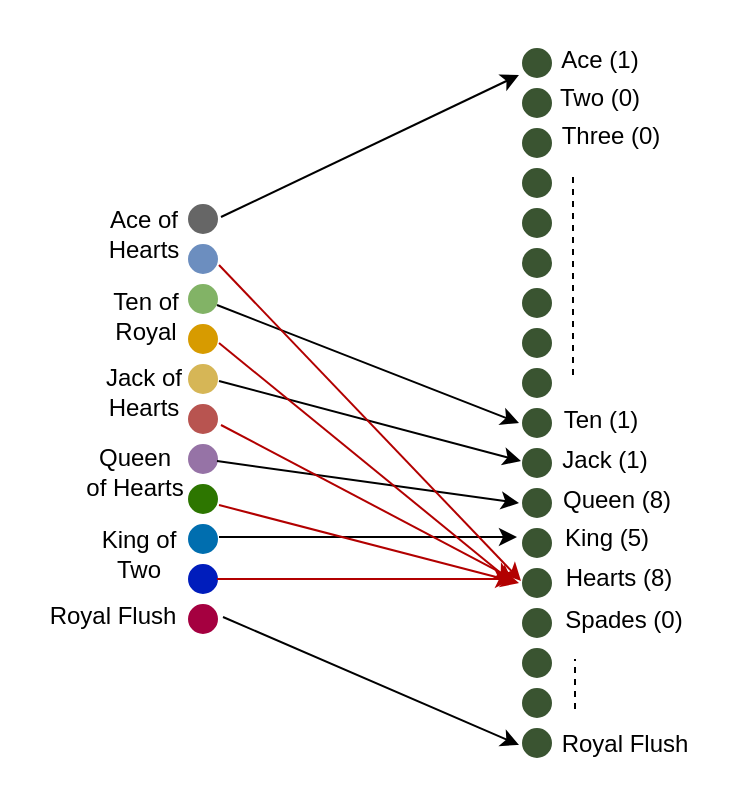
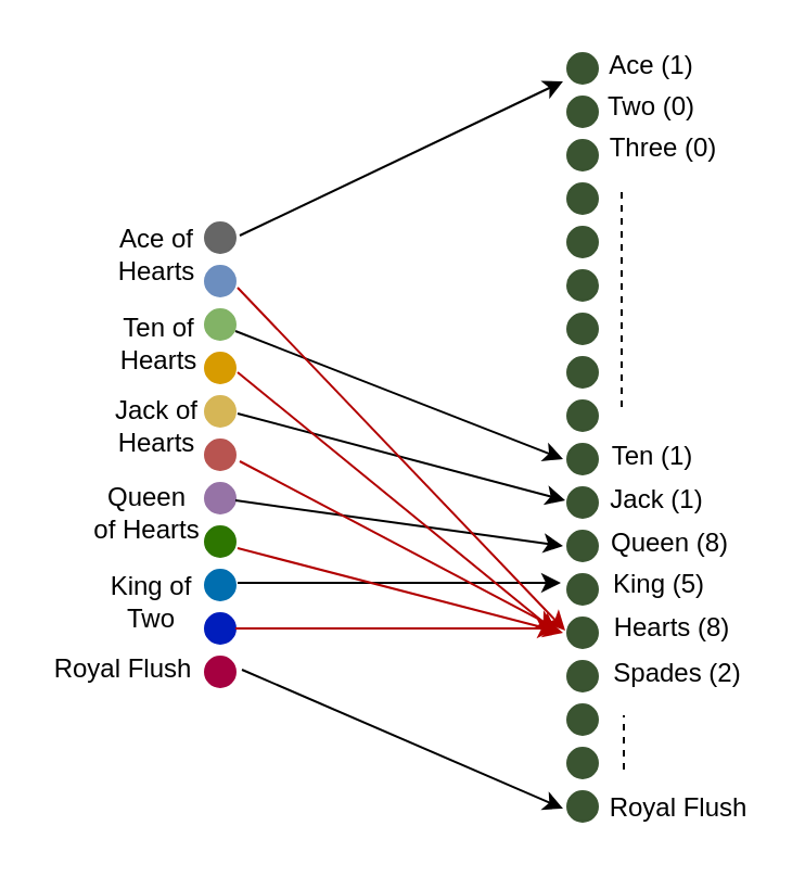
  <mxCell id="0" />
  <mxCell id="1" parent="0" />
  <mxCell id="2" value="" style="html=1;verticalAlign=bottom;startArrow=circle;startFill=1;endArrow=none;startSize=6;endSize=8;fillColor=#f5f5f5;strokeColor=#666666;endFill=0;" edge="1" parent="1"><mxGeometry width="80" relative="1" as="geometry"><mxPoint x="93" y="109" as="sourcePoint" /><mxPoint x="100" y="109" as="targetPoint" /></mxGeometry></mxCell>
  <mxCell id="3" value="" style="html=1;verticalAlign=bottom;startArrow=circle;startFill=1;endArrow=none;startSize=6;endSize=8;fillColor=#dae8fc;strokeColor=#6c8ebf;endFill=0;" edge="1" parent="1"><mxGeometry width="80" relative="1" as="geometry"><mxPoint x="93" y="129" as="sourcePoint" /><mxPoint x="105" y="129" as="targetPoint" /></mxGeometry></mxCell>
  <mxCell id="4" value="" style="html=1;verticalAlign=bottom;startArrow=circle;startFill=1;endArrow=none;startSize=6;endSize=8;fillColor=#d5e8d4;strokeColor=#82b366;endFill=0;" edge="1" parent="1"><mxGeometry width="80" relative="1" as="geometry"><mxPoint x="93" y="149" as="sourcePoint" /><mxPoint x="101" y="149" as="targetPoint" /></mxGeometry></mxCell>
  <mxCell id="5" value="" style="html=1;verticalAlign=bottom;startArrow=circle;startFill=1;endArrow=none;startSize=6;endSize=8;fillColor=#ffe6cc;strokeColor=#d79b00;endFill=0;" edge="1" parent="1"><mxGeometry width="80" relative="1" as="geometry"><mxPoint x="93" y="169" as="sourcePoint" /><mxPoint x="106" y="169" as="targetPoint" /></mxGeometry></mxCell>
  <mxCell id="6" value="" style="html=1;verticalAlign=bottom;startArrow=circle;startFill=1;endArrow=none;startSize=6;endSize=8;fillColor=#fff2cc;strokeColor=#d6b656;endFill=0;" edge="1" parent="1"><mxGeometry width="80" relative="1" as="geometry"><mxPoint x="93" y="189" as="sourcePoint" /><mxPoint x="101" y="189" as="targetPoint" /></mxGeometry></mxCell>
  <mxCell id="7" value="" style="html=1;verticalAlign=bottom;startArrow=circle;startFill=1;endArrow=none;startSize=6;endSize=8;fillColor=#f8cecc;strokeColor=#b85450;endFill=0;" edge="1" parent="1"><mxGeometry width="80" relative="1" as="geometry"><mxPoint x="93" y="209" as="sourcePoint" /><mxPoint x="105" y="209" as="targetPoint" /></mxGeometry></mxCell>
  <mxCell id="8" value="" style="html=1;verticalAlign=bottom;startArrow=circle;startFill=1;endArrow=none;startSize=6;endSize=8;fillColor=#e1d5e7;strokeColor=#9673a6;endFill=0;" edge="1" parent="1"><mxGeometry width="80" relative="1" as="geometry"><mxPoint x="93" y="229" as="sourcePoint" /><mxPoint x="104" y="229" as="targetPoint" /></mxGeometry></mxCell>
  <mxCell id="9" value="" style="html=1;verticalAlign=bottom;startArrow=circle;startFill=1;endArrow=none;startSize=6;endSize=8;fillColor=#60a917;strokeColor=#2D7600;endFill=0;" edge="1" parent="1"><mxGeometry width="80" relative="1" as="geometry"><mxPoint x="93" y="249" as="sourcePoint" /><mxPoint x="106" y="249" as="targetPoint" /></mxGeometry></mxCell>
  <mxCell id="10" value="" style="html=1;verticalAlign=bottom;startArrow=circle;startFill=1;endArrow=none;startSize=6;endSize=8;fillColor=#1ba1e2;strokeColor=#006EAF;endFill=0;" edge="1" parent="1"><mxGeometry width="80" relative="1" as="geometry"><mxPoint x="93" y="269" as="sourcePoint" /><mxPoint x="102" y="269" as="targetPoint" /></mxGeometry></mxCell>
  <mxCell id="11" value="" style="html=1;verticalAlign=bottom;startArrow=circle;startFill=1;endArrow=none;startSize=6;endSize=8;fillColor=#0050ef;strokeColor=#001DBC;endFill=0;" edge="1" parent="1"><mxGeometry width="80" relative="1" as="geometry"><mxPoint x="93" y="289" as="sourcePoint" /><mxPoint x="104" y="289" as="targetPoint" /></mxGeometry></mxCell>
  <mxCell id="12" value="" style="html=1;verticalAlign=bottom;startArrow=circle;startFill=1;endArrow=none;startSize=6;endSize=8;fillColor=#d80073;strokeColor=#A50040;endFill=0;" edge="1" parent="1"><mxGeometry width="80" relative="1" as="geometry"><mxPoint x="93" y="309" as="sourcePoint" /><mxPoint x="103" y="309" as="targetPoint" /></mxGeometry></mxCell>
  <mxCell id="13" value="" style="html=1;verticalAlign=bottom;startArrow=circle;startFill=1;endArrow=circle;fillColor=#6d8764;strokeColor=#3A5431;endFill=1;dashed=1;dashPattern=1 4;endSize=6;startSize=0;targetPerimeterSpacing=0;" edge="1" parent="1"><mxGeometry width="80" relative="1" as="geometry"><mxPoint x="266" y="31" as="sourcePoint" /><mxPoint x="276" y="31" as="targetPoint" /></mxGeometry></mxCell>
  <mxCell id="14" value="" style="html=1;verticalAlign=bottom;startArrow=circle;startFill=1;endArrow=circle;fillColor=#6d8764;strokeColor=#3A5431;endFill=1;dashed=1;dashPattern=1 4;endSize=6;startSize=0;targetPerimeterSpacing=0;" edge="1" parent="1"><mxGeometry width="80" relative="1" as="geometry"><mxPoint x="266" y="51" as="sourcePoint" /><mxPoint x="276" y="51" as="targetPoint" /></mxGeometry></mxCell>
  <mxCell id="15" value="" style="html=1;verticalAlign=bottom;startArrow=circle;startFill=1;endArrow=circle;fillColor=#6d8764;strokeColor=#3A5431;endFill=1;dashed=1;dashPattern=1 4;endSize=6;startSize=0;targetPerimeterSpacing=0;" edge="1" parent="1"><mxGeometry width="80" relative="1" as="geometry"><mxPoint x="266" y="71" as="sourcePoint" /><mxPoint x="276" y="71" as="targetPoint" /></mxGeometry></mxCell>
  <mxCell id="16" value="" style="html=1;verticalAlign=bottom;startArrow=circle;startFill=1;endArrow=circle;fillColor=#6d8764;strokeColor=#3A5431;endFill=1;dashed=1;dashPattern=1 4;endSize=6;startSize=0;targetPerimeterSpacing=0;" edge="1" parent="1"><mxGeometry width="80" relative="1" as="geometry"><mxPoint x="266" y="91" as="sourcePoint" /><mxPoint x="276" y="91" as="targetPoint" /></mxGeometry></mxCell>
  <mxCell id="17" value="" style="html=1;verticalAlign=bottom;startArrow=circle;startFill=1;endArrow=circle;fillColor=#6d8764;strokeColor=#3A5431;endFill=1;dashed=1;dashPattern=1 4;endSize=6;startSize=0;targetPerimeterSpacing=0;" edge="1" parent="1"><mxGeometry width="80" relative="1" as="geometry"><mxPoint x="266" y="111" as="sourcePoint" /><mxPoint x="276" y="111" as="targetPoint" /></mxGeometry></mxCell>
  <mxCell id="18" value="" style="html=1;verticalAlign=bottom;startArrow=circle;startFill=1;endArrow=circle;fillColor=#6d8764;strokeColor=#3A5431;endFill=1;dashed=1;dashPattern=1 4;endSize=6;startSize=0;targetPerimeterSpacing=0;" edge="1" parent="1"><mxGeometry width="80" relative="1" as="geometry"><mxPoint x="266" y="131" as="sourcePoint" /><mxPoint x="276" y="131" as="targetPoint" /></mxGeometry></mxCell>
  <mxCell id="19" value="" style="html=1;verticalAlign=bottom;startArrow=circle;startFill=1;endArrow=circle;fillColor=#6d8764;strokeColor=#3A5431;endFill=1;dashed=1;dashPattern=1 4;endSize=6;startSize=0;targetPerimeterSpacing=0;" edge="1" parent="1"><mxGeometry width="80" relative="1" as="geometry"><mxPoint x="266" y="151" as="sourcePoint" /><mxPoint x="276" y="151" as="targetPoint" /></mxGeometry></mxCell>
  <mxCell id="20" value="" style="html=1;verticalAlign=bottom;startArrow=circle;startFill=1;endArrow=circle;fillColor=#6d8764;strokeColor=#3A5431;endFill=1;dashed=1;dashPattern=1 4;endSize=6;startSize=0;targetPerimeterSpacing=0;" edge="1" parent="1"><mxGeometry width="80" relative="1" as="geometry"><mxPoint x="266" y="171" as="sourcePoint" /><mxPoint x="276" y="171" as="targetPoint" /></mxGeometry></mxCell>
  <mxCell id="21" value="" style="html=1;verticalAlign=bottom;startArrow=circle;startFill=1;endArrow=circle;fillColor=#6d8764;strokeColor=#3A5431;endFill=1;dashed=1;dashPattern=1 4;endSize=6;startSize=0;targetPerimeterSpacing=0;" edge="1" parent="1"><mxGeometry width="80" relative="1" as="geometry"><mxPoint x="266" y="191" as="sourcePoint" /><mxPoint x="276" y="191" as="targetPoint" /></mxGeometry></mxCell>
  <mxCell id="22" value="" style="html=1;verticalAlign=bottom;startArrow=circle;startFill=1;endArrow=circle;fillColor=#6d8764;strokeColor=#3A5431;endFill=1;dashed=1;dashPattern=1 4;endSize=6;startSize=0;targetPerimeterSpacing=0;" edge="1" parent="1"><mxGeometry width="80" relative="1" as="geometry"><mxPoint x="266" y="211" as="sourcePoint" /><mxPoint x="276" y="211" as="targetPoint" /></mxGeometry></mxCell>
  <mxCell id="23" value="" style="html=1;verticalAlign=bottom;startArrow=circle;startFill=1;endArrow=circle;fillColor=#6d8764;strokeColor=#3A5431;endFill=1;dashed=1;dashPattern=1 4;endSize=6;startSize=0;targetPerimeterSpacing=0;" edge="1" parent="1"><mxGeometry width="80" relative="1" as="geometry"><mxPoint x="266" y="231" as="sourcePoint" /><mxPoint x="276" y="231" as="targetPoint" /></mxGeometry></mxCell>
  <mxCell id="24" value="" style="html=1;verticalAlign=bottom;startArrow=circle;startFill=1;endArrow=circle;fillColor=#6d8764;strokeColor=#3A5431;endFill=1;dashed=1;dashPattern=1 4;endSize=6;startSize=0;targetPerimeterSpacing=0;" edge="1" parent="1"><mxGeometry width="80" relative="1" as="geometry"><mxPoint x="266" y="251" as="sourcePoint" /><mxPoint x="276" y="251" as="targetPoint" /></mxGeometry></mxCell>
  <mxCell id="25" value="" style="html=1;verticalAlign=bottom;startArrow=circle;startFill=1;endArrow=circle;fillColor=#6d8764;strokeColor=#3A5431;endFill=1;dashed=1;dashPattern=1 4;endSize=6;startSize=0;targetPerimeterSpacing=0;" edge="1" parent="1"><mxGeometry width="80" relative="1" as="geometry"><mxPoint x="266" y="271" as="sourcePoint" /><mxPoint x="276" y="271" as="targetPoint" /></mxGeometry></mxCell>
  <mxCell id="26" value="" style="html=1;verticalAlign=bottom;startArrow=circle;startFill=1;endArrow=circle;fillColor=#6d8764;strokeColor=#3A5431;endFill=1;dashed=1;dashPattern=1 4;endSize=6;startSize=0;targetPerimeterSpacing=0;" edge="1" parent="1"><mxGeometry width="80" relative="1" as="geometry"><mxPoint x="266" y="291" as="sourcePoint" /><mxPoint x="276" y="291" as="targetPoint" /></mxGeometry></mxCell>
  <mxCell id="27" value="" style="html=1;verticalAlign=bottom;startArrow=circle;startFill=1;endArrow=circle;fillColor=#6d8764;strokeColor=#3A5431;endFill=1;dashed=1;dashPattern=1 4;endSize=6;startSize=0;targetPerimeterSpacing=0;" edge="1" parent="1"><mxGeometry width="80" relative="1" as="geometry"><mxPoint x="266" y="311" as="sourcePoint" /><mxPoint x="276" y="311" as="targetPoint" /></mxGeometry></mxCell>
  <mxCell id="28" value="" style="html=1;verticalAlign=bottom;startArrow=circle;startFill=1;endArrow=circle;fillColor=#6d8764;strokeColor=#3A5431;endFill=1;dashed=1;dashPattern=1 4;endSize=6;startSize=0;targetPerimeterSpacing=0;" edge="1" parent="1"><mxGeometry width="80" relative="1" as="geometry"><mxPoint x="266" y="331" as="sourcePoint" /><mxPoint x="276" y="331" as="targetPoint" /></mxGeometry></mxCell>
  <mxCell id="29" value="" style="html=1;verticalAlign=bottom;startArrow=circle;startFill=1;endArrow=circle;fillColor=#6d8764;strokeColor=#3A5431;endFill=1;dashed=1;dashPattern=1 4;endSize=6;startSize=0;targetPerimeterSpacing=0;" edge="1" parent="1"><mxGeometry width="80" relative="1" as="geometry"><mxPoint x="266" y="351" as="sourcePoint" /><mxPoint x="276" y="351" as="targetPoint" /></mxGeometry></mxCell>
  <mxCell id="30" value="" style="html=1;verticalAlign=bottom;startArrow=circle;startFill=1;endArrow=circle;fillColor=#6d8764;strokeColor=#3A5431;endFill=1;dashed=1;dashPattern=1 4;endSize=6;startSize=0;targetPerimeterSpacing=0;" edge="1" parent="1"><mxGeometry width="80" relative="1" as="geometry"><mxPoint x="266" y="371" as="sourcePoint" /><mxPoint x="276" y="371" as="targetPoint" /></mxGeometry></mxCell>
  <mxCell id="31" value="Ace of Hearts" style="text;html=1;strokeColor=none;fillColor=none;align=center;verticalAlign=middle;whiteSpace=wrap;rounded=0;" vertex="1" parent="1"><mxGeometry x="52" y="107" width="40" height="20" as="geometry" /></mxCell>
- <mxCell id="32" value="Ten of Royal" style="text;html=1;strokeColor=none;fillColor=none;align=center;verticalAlign=middle;whiteSpace=wrap;rounded=0;" vertex="1" parent="1"><mxGeometry x="53" y="148" width="40" height="20" as="geometry" /></mxCell>
+ <mxCell id="32" value="Ten of Hearts" style="text;html=1;strokeColor=none;fillColor=none;align=center;verticalAlign=middle;whiteSpace=wrap;rounded=0;" vertex="1" parent="1"><mxGeometry x="53" y="148" width="40" height="20" as="geometry" /></mxCell>
  <mxCell id="33" value="Jack of Hearts" style="text;html=1;strokeColor=none;fillColor=none;align=center;verticalAlign=middle;whiteSpace=wrap;rounded=0;" vertex="1" parent="1"><mxGeometry x="52" y="186" width="40" height="20" as="geometry" /></mxCell>
  <mxCell id="34" value="Queen of Hearts" style="text;html=1;strokeColor=none;fillColor=none;align=center;verticalAlign=middle;whiteSpace=wrap;rounded=0;" vertex="1" parent="1"><mxGeometry x="42" y="226" width="51" height="20" as="geometry" /></mxCell>
  <mxCell id="35" value="King of Two" style="text;html=1;strokeColor=none;fillColor=none;align=center;verticalAlign=middle;whiteSpace=wrap;rounded=0;" vertex="1" parent="1"><mxGeometry x="49" y="267" width="41" height="20" as="geometry" /></mxCell>
  <mxCell id="36" value="Royal Flush" style="text;html=1;strokeColor=none;fillColor=none;align=center;verticalAlign=middle;whiteSpace=wrap;rounded=0;" vertex="1" parent="1"><mxGeometry x="20" y="298" width="73" height="20" as="geometry" /></mxCell>
  <mxCell id="37" value="" style="endArrow=classic;html=1;strokeWidth=1;" edge="1" parent="1"><mxGeometry width="50" height="50" relative="1" as="geometry"><mxPoint x="110" y="108" as="sourcePoint" /><mxPoint x="259" y="37" as="targetPoint" /></mxGeometry></mxCell>
  <mxCell id="38" value="" style="endArrow=classic;html=1;strokeWidth=1;" edge="1" parent="1"><mxGeometry width="50" height="50" relative="1" as="geometry"><mxPoint x="108" y="152" as="sourcePoint" /><mxPoint x="259" y="211" as="targetPoint" /></mxGeometry></mxCell>
  <mxCell id="39" value="" style="endArrow=classic;html=1;strokeWidth=1;" edge="1" parent="1"><mxGeometry width="50" height="50" relative="1" as="geometry"><mxPoint x="109" y="190" as="sourcePoint" /><mxPoint x="260" y="230" as="targetPoint" /></mxGeometry></mxCell>
  <mxCell id="40" value="" style="endArrow=classic;html=1;strokeWidth=1;" edge="1" parent="1"><mxGeometry width="50" height="50" relative="1" as="geometry"><mxPoint x="108" y="230" as="sourcePoint" /><mxPoint x="259" y="251" as="targetPoint" /></mxGeometry></mxCell>
  <mxCell id="41" value="" style="endArrow=classic;html=1;strokeWidth=1;" edge="1" parent="1"><mxGeometry width="50" height="50" relative="1" as="geometry"><mxPoint x="109" y="268" as="sourcePoint" /><mxPoint x="258" y="268" as="targetPoint" /></mxGeometry></mxCell>
  <mxCell id="42" value="" style="endArrow=classic;html=1;strokeWidth=1;" edge="1" parent="1"><mxGeometry width="50" height="50" relative="1" as="geometry"><mxPoint x="111" y="308" as="sourcePoint" /><mxPoint x="259" y="372" as="targetPoint" /></mxGeometry></mxCell>
  <mxCell id="43" value="" style="endArrow=classic;html=1;strokeWidth=1;fillColor=#e51400;strokeColor=#B20000;" edge="1" parent="1"><mxGeometry width="50" height="50" relative="1" as="geometry"><mxPoint x="109" y="132" as="sourcePoint" /><mxPoint x="260" y="290" as="targetPoint" /></mxGeometry></mxCell>
  <mxCell id="44" value="" style="endArrow=classic;html=1;strokeWidth=1;fillColor=#e51400;strokeColor=#B20000;" edge="1" parent="1"><mxGeometry width="50" height="50" relative="1" as="geometry"><mxPoint x="109" y="171" as="sourcePoint" /><mxPoint x="256" y="291" as="targetPoint" /></mxGeometry></mxCell>
  <mxCell id="45" value="" style="endArrow=classic;html=1;strokeWidth=1;fillColor=#e51400;strokeColor=#B20000;" edge="1" parent="1"><mxGeometry width="50" height="50" relative="1" as="geometry"><mxPoint x="110" y="212" as="sourcePoint" /><mxPoint x="256" y="289" as="targetPoint" /></mxGeometry></mxCell>
  <mxCell id="46" value="" style="endArrow=classic;html=1;strokeWidth=1;fillColor=#e51400;strokeColor=#B20000;" edge="1" parent="1"><mxGeometry width="50" height="50" relative="1" as="geometry"><mxPoint x="109" y="252" as="sourcePoint" /><mxPoint x="259" y="291" as="targetPoint" /></mxGeometry></mxCell>
  <mxCell id="47" value="" style="endArrow=classic;html=1;strokeWidth=1;fillColor=#e51400;strokeColor=#B20000;" edge="1" parent="1"><mxGeometry width="50" height="50" relative="1" as="geometry"><mxPoint x="108" y="289" as="sourcePoint" /><mxPoint x="256" y="289" as="targetPoint" /></mxGeometry></mxCell>
  <mxCell id="48" value="Ace (1)" style="text;html=1;strokeColor=none;fillColor=none;align=center;verticalAlign=middle;whiteSpace=wrap;rounded=0;" vertex="1" parent="1"><mxGeometry x="276" y="20" width="48" height="20" as="geometry" /></mxCell>
  <mxCell id="49" value="Two (0)" style="text;html=1;strokeColor=none;fillColor=none;align=center;verticalAlign=middle;whiteSpace=wrap;rounded=0;" vertex="1" parent="1"><mxGeometry x="276" y="39" width="48" height="20" as="geometry" /></mxCell>
  <mxCell id="50" value="Three (0)" style="text;html=1;strokeColor=none;fillColor=none;align=center;verticalAlign=middle;whiteSpace=wrap;rounded=0;" vertex="1" parent="1"><mxGeometry x="278" y="58" width="55" height="20" as="geometry" /></mxCell>
  <mxCell id="51" value="" style="endArrow=none;dashed=1;html=1;strokeWidth=1;" edge="1" parent="1"><mxGeometry width="50" height="50" relative="1" as="geometry"><mxPoint x="286" y="187" as="sourcePoint" /><mxPoint x="286" y="85" as="targetPoint" /></mxGeometry></mxCell>
  <mxCell id="52" value="Ten (1)" style="text;html=1;strokeColor=none;fillColor=none;align=center;verticalAlign=middle;whiteSpace=wrap;rounded=0;" vertex="1" parent="1"><mxGeometry x="277" y="200" width="47" height="20" as="geometry" /></mxCell>
  <mxCell id="53" value="Jack (1)" style="text;html=1;strokeColor=none;fillColor=none;align=center;verticalAlign=middle;whiteSpace=wrap;rounded=0;" vertex="1" parent="1"><mxGeometry x="279" y="220" width="47" height="20" as="geometry" /></mxCell>
  <mxCell id="54" value="Queen (8)" style="text;html=1;strokeColor=none;fillColor=none;align=center;verticalAlign=middle;whiteSpace=wrap;rounded=0;" vertex="1" parent="1"><mxGeometry x="279" y="240" width="59" height="20" as="geometry" /></mxCell>
  <mxCell id="55" value="King (5)" style="text;html=1;strokeColor=none;fillColor=none;align=center;verticalAlign=middle;whiteSpace=wrap;rounded=0;" vertex="1" parent="1"><mxGeometry x="274" y="259" width="59" height="20" as="geometry" /></mxCell>
  <mxCell id="56" value="Hearts (8)" style="text;html=1;strokeColor=none;fillColor=none;align=center;verticalAlign=middle;whiteSpace=wrap;rounded=0;" vertex="1" parent="1"><mxGeometry x="280" y="279" width="59" height="20" as="geometry" /></mxCell>
  <mxCell id="57" value="Royal Flush" style="text;html=1;strokeColor=none;fillColor=none;align=center;verticalAlign=middle;whiteSpace=wrap;rounded=0;" vertex="1" parent="1"><mxGeometry x="276" y="362" width="73" height="20" as="geometry" /></mxCell>
- <mxCell id="58" value="Spades (0)" style="text;html=1;strokeColor=none;fillColor=none;align=center;verticalAlign=middle;whiteSpace=wrap;rounded=0;" vertex="1" parent="1"><mxGeometry x="281" y="300" width="62" height="20" as="geometry" /></mxCell>
+ <mxCell id="58" value="Spades (2)" style="text;html=1;strokeColor=none;fillColor=none;align=center;verticalAlign=middle;whiteSpace=wrap;rounded=0;" vertex="1" parent="1"><mxGeometry x="281" y="300" width="62" height="20" as="geometry" /></mxCell>
  <mxCell id="59" value="" style="endArrow=none;dashed=1;html=1;strokeWidth=1;" edge="1" parent="1"><mxGeometry width="50" height="50" relative="1" as="geometry"><mxPoint x="287" y="354" as="sourcePoint" /><mxPoint x="287" y="329" as="targetPoint" /></mxGeometry></mxCell>
